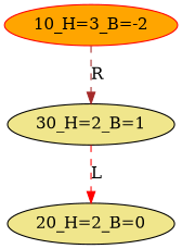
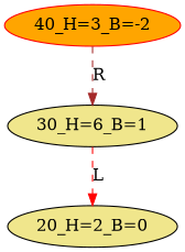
  digraph {
    node [fillcolor=khaki style=filled]
    edge [style=dashed]
-   "10_H=3_B=-2" [color=red fillcolor=orange]
-   "30_H=2_B=1"
+   "10_H=3_B=-2" [color=red fillcolor=orange label="40_H=3_B=-2"]
+   "30_H=2_B=1" [label="30_H=6_B=1"]
    n3 [label="20_H=2_B=0"]
    "10_H=3_B=-2" -> "30_H=2_B=1" [color=brown label=R]
    "30_H=2_B=1" -> n3 [color=red label=L]
  }
